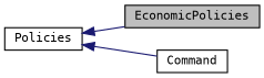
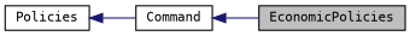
  digraph {
    fontname="DejaVu Sans Mono"
    rankdir=LR
    node [color=black fillcolor=white fontname="DejaVu Sans Mono" fontsize=10 shape=record style=filled]
    edge [color=midnightblue dir=back fontname="DejaVu Sans Mono" fontsize=10 labelfontname=Helvetica labelfontsize=10 style=solid]
    n1 [fillcolor=grey75 fontcolor=black height=0.2 label=EconomicPolicies width=0.4]
    n2 [height=0.2 label=Policies width=0.4]
    n3 [height=0.2 label=Command width=0.4]
-   n2 -> n1
+   n3 -> n1
    n2 -> n3
  }
